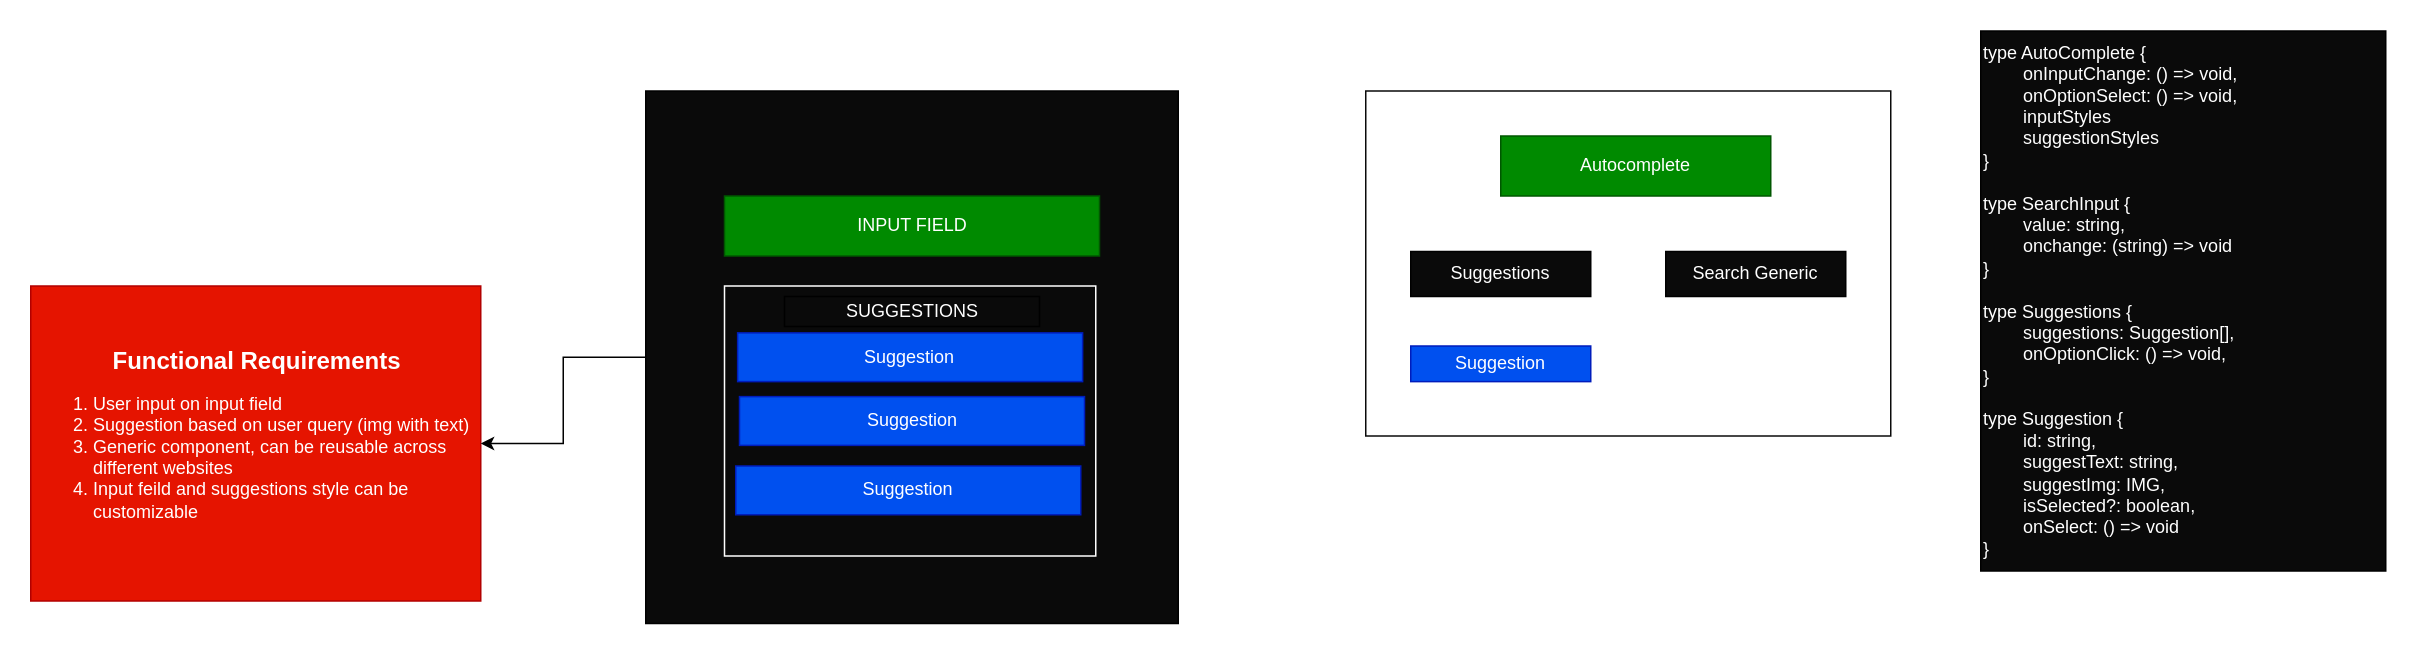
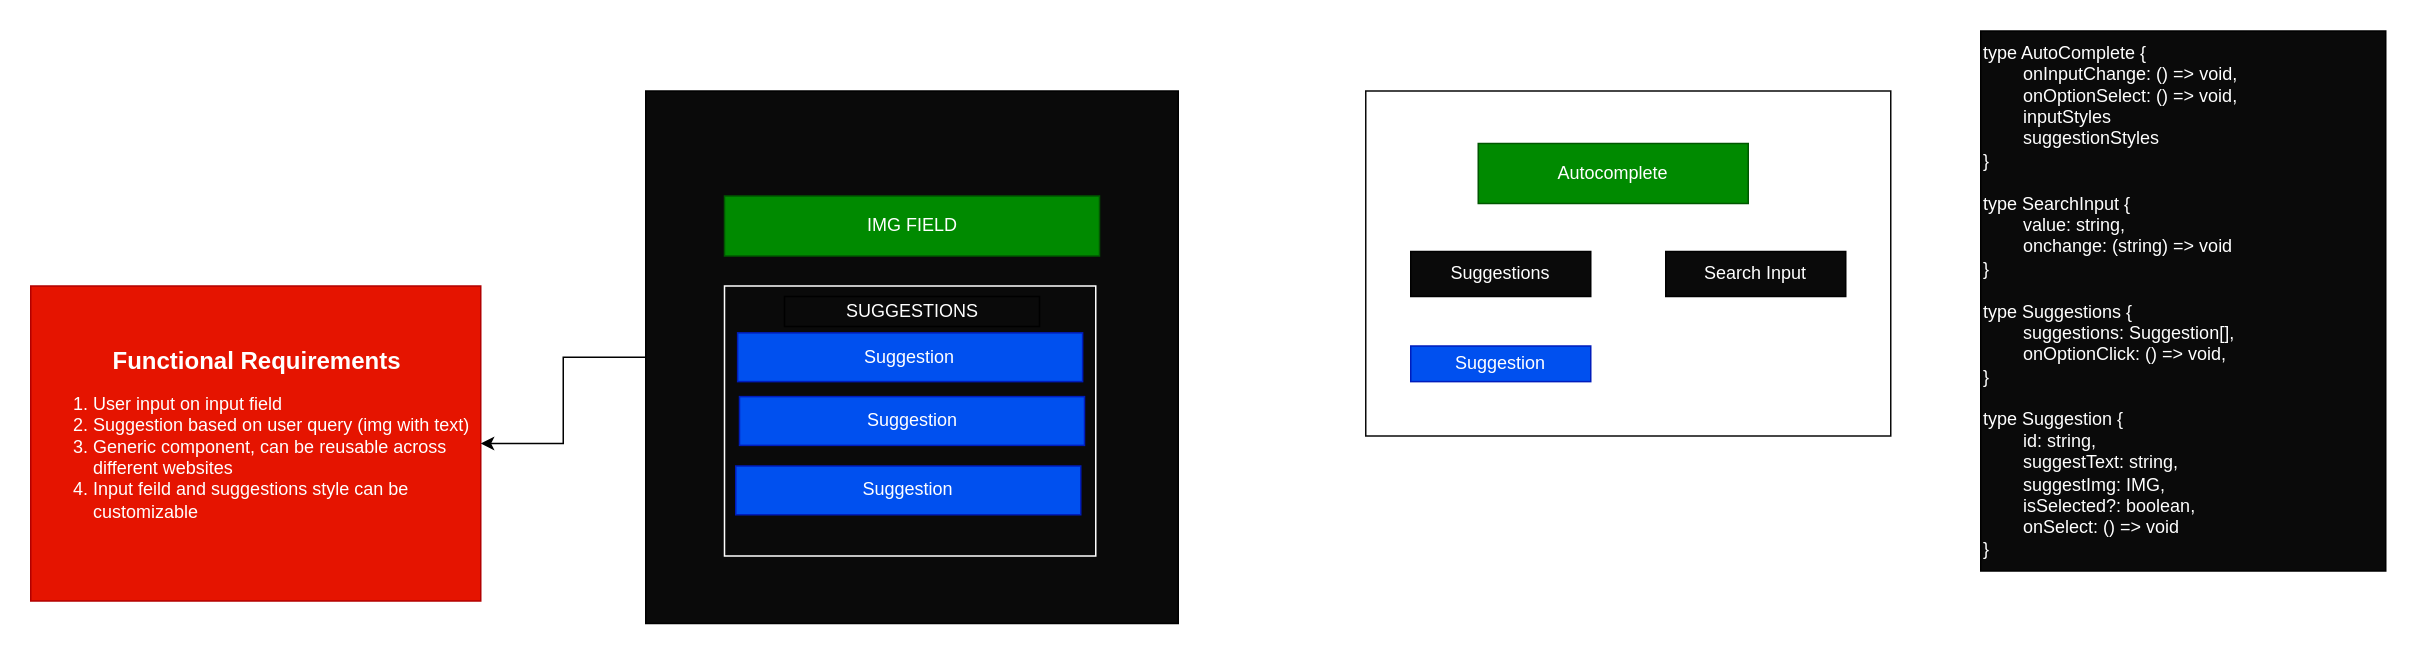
  <mxCell id="0" />
  <mxCell id="1" parent="0" />
  <mxCell id="2" value="&lt;div style=&quot;text-align: center;&quot;&gt;&lt;span style=&quot;background-color: initial;&quot;&gt;&lt;b&gt;&lt;font style=&quot;font-size: 16px;&quot;&gt;Functional Requirements&lt;/font&gt;&lt;/b&gt;&lt;/span&gt;&lt;/div&gt;&lt;div style=&quot;&quot;&gt;&lt;ol&gt;&lt;li&gt;User input on input field&lt;br&gt;&lt;/li&gt;&lt;li&gt;Suggestion based on user query (img with text)&lt;/li&gt;&lt;li&gt;Generic component, can be reusable across different websites&lt;/li&gt;&lt;li&gt;Input feild and suggestions style can be customizable&lt;/li&gt;&lt;/ol&gt;&lt;/div&gt;" style="rounded=0;whiteSpace=wrap;html=1;fillColor=#e51400;fontColor=#ffffff;strokeColor=#B20000;align=left;" vertex="1" parent="1"><mxGeometry x="20" y="190" width="300" height="210" as="geometry" /></mxCell>
  <mxCell id="3" value="" style="edgeStyle=orthogonalEdgeStyle;rounded=0;orthogonalLoop=1;jettySize=auto;html=1;" edge="1" parent="1" source="4" target="2"><mxGeometry relative="1" as="geometry" /></mxCell>
  <mxCell id="4" value="" style="whiteSpace=wrap;html=1;aspect=fixed;fillColor=#0A0A0A;" vertex="1" parent="1"><mxGeometry x="430" y="60" width="355" height="355" as="geometry" /></mxCell>
- <mxCell id="5" value="INPUT FIELD" style="rounded=0;whiteSpace=wrap;html=1;fillColor=#008a00;strokeColor=#005700;fontColor=#ffffff;" vertex="1" parent="1"><mxGeometry x="482.5" y="130" width="250" height="40" as="geometry" /></mxCell>
+ <mxCell id="5" value="IMG FIELD" style="rounded=0;whiteSpace=wrap;html=1;fillColor=#008a00;strokeColor=#005700;fontColor=#ffffff;" vertex="1" parent="1"><mxGeometry x="482.5" y="130" width="250" height="40" as="geometry" /></mxCell>
  <mxCell id="6" value="" style="rounded=0;whiteSpace=wrap;html=1;strokeColor=#FFFFFF;fillColor=#0A0A0A;" vertex="1" parent="1"><mxGeometry x="482.5" y="190" width="247.5" height="180" as="geometry" /></mxCell>
  <mxCell id="7" value="Suggestion" style="rounded=0;whiteSpace=wrap;html=1;fillColor=#0050ef;fontColor=#ffffff;strokeColor=#001DBC;" vertex="1" parent="1"><mxGeometry x="491.25" y="221.25" width="230" height="32.5" as="geometry" /></mxCell>
  <mxCell id="8" value="Suggestion" style="rounded=0;whiteSpace=wrap;html=1;fillColor=#0050ef;fontColor=#ffffff;strokeColor=#001DBC;" vertex="1" parent="1"><mxGeometry x="492.5" y="263.75" width="230" height="32.5" as="geometry" /></mxCell>
  <mxCell id="9" value="Suggestion&lt;br&gt;" style="rounded=0;whiteSpace=wrap;html=1;fillColor=#0050ef;fontColor=#ffffff;strokeColor=#001DBC;" vertex="1" parent="1"><mxGeometry x="490" y="310" width="230" height="32.5" as="geometry" /></mxCell>
  <mxCell id="10" value="SUGGESTIONS" style="rounded=0;whiteSpace=wrap;html=1;fillColor=#0A0A0A;fontColor=#FFFFFF;" vertex="1" parent="1"><mxGeometry x="522.5" y="197" width="170" height="20" as="geometry" /></mxCell>
- <mxCell id="11" value="Autocomplete&lt;br&gt;" style="rounded=0;whiteSpace=wrap;html=1;fillColor=#008a00;fontColor=#ffffff;strokeColor=#005700;" vertex="1" parent="1"><mxGeometry x="1000" y="90" width="180" height="40" as="geometry" /></mxCell>
+ <mxCell id="11" value="Autocomplete&lt;br&gt;" style="rounded=0;whiteSpace=wrap;html=1;fillColor=#008a00;fontColor=#ffffff;strokeColor=#005700;" vertex="1" parent="1"><mxGeometry x="985" y="95" width="180" height="40" as="geometry" /></mxCell>
  <mxCell id="12" value="&lt;font color=&quot;#ffffff&quot;&gt;Suggestions&lt;/font&gt;" style="rounded=0;whiteSpace=wrap;html=1;fillColor=#0A0A0A;" vertex="1" parent="1"><mxGeometry x="940" y="167" width="120" height="30" as="geometry" /></mxCell>
- <mxCell id="13" value="&lt;font color=&quot;#ffffff&quot;&gt;Search Generic&lt;/font&gt;" style="rounded=0;whiteSpace=wrap;html=1;fillColor=#0A0A0A;" vertex="1" parent="1"><mxGeometry x="1110" y="167" width="120" height="30" as="geometry" /></mxCell>
+ <mxCell id="13" value="&lt;font color=&quot;#ffffff&quot;&gt;Search Input&lt;/font&gt;" style="rounded=0;whiteSpace=wrap;html=1;fillColor=#0A0A0A;" vertex="1" parent="1"><mxGeometry x="1110" y="167" width="120" height="30" as="geometry" /></mxCell>
  <mxCell id="14" value="Suggestion" style="rounded=0;whiteSpace=wrap;html=1;fillColor=#0050ef;fontColor=#ffffff;strokeColor=#001DBC;" vertex="1" parent="1"><mxGeometry x="940" y="230" width="120" height="23.75" as="geometry" /></mxCell>
  <mxCell id="15" value="" style="rounded=0;whiteSpace=wrap;html=1;strokeColor=#0A0A0A;fillStyle=dashed;gradientColor=default;fillColor=none;" vertex="1" parent="1"><mxGeometry x="910" y="60" width="350" height="230" as="geometry" /></mxCell>
  <mxCell id="16" value="&lt;font color=&quot;#ffffff&quot;&gt;type AutoComplete {&lt;br&gt;&lt;span style=&quot;white-space: pre;&quot;&gt;&#09;&lt;/span&gt;onInputChange: () =&amp;gt; void,&lt;br&gt;&lt;span style=&quot;white-space: pre;&quot;&gt;&#09;&lt;/span&gt;onOptionSelect: () =&amp;gt; void,&lt;br&gt;&lt;span style=&quot;white-space: pre;&quot;&gt;&lt;span style=&quot;white-space: pre;&quot;&gt;&#09;&lt;/span&gt;inputStyles&lt;br/&gt;&lt;span style=&quot;white-space: pre;&quot;&gt;&#09;&lt;/span&gt;suggestionStyles&#09;&lt;/span&gt;&lt;br&gt;}&lt;br&gt;&lt;br&gt;type SearchInput {&lt;br&gt;&lt;span style=&quot;white-space: pre;&quot;&gt;&#09;&lt;/span&gt;value: string,&lt;br&gt;&lt;span style=&quot;white-space: pre;&quot;&gt;&#09;&lt;/span&gt;onchange: (string) =&amp;gt; void&lt;br&gt;}&lt;br&gt;&lt;br&gt;type Suggestions {&lt;br&gt;&lt;span style=&quot;white-space: pre;&quot;&gt;&#09;&lt;/span&gt;suggestions: Suggestion[],&lt;br&gt;&lt;span style=&quot;white-space: pre;&quot;&gt;&#09;&lt;/span&gt;onOptionClick: () =&amp;gt; void,&lt;br&gt;}&lt;br&gt;&lt;br&gt;type Suggestion {&lt;br&gt;&lt;span style=&quot;white-space: pre;&quot;&gt;&#09;&lt;/span&gt;id: string,&lt;br&gt;&lt;span style=&quot;white-space: pre;&quot;&gt;&#09;&lt;/span&gt;suggestText: string,&lt;br&gt;&lt;span style=&quot;white-space: pre;&quot;&gt;&#09;&lt;/span&gt;suggestImg: IMG,&lt;br&gt;&lt;span style=&quot;white-space: pre;&quot;&gt;&#09;&lt;/span&gt;isSelected?: boolean,&lt;br&gt;&lt;span style=&quot;white-space: pre;&quot;&gt;&#09;&lt;/span&gt;onSelect: () =&amp;gt; void&lt;br&gt;}&lt;br&gt;&lt;/font&gt;" style="rounded=0;whiteSpace=wrap;html=1;fillColor=#0A0A0A;align=left;" vertex="1" parent="1"><mxGeometry x="1320" y="20" width="270" height="360" as="geometry" /></mxCell>
